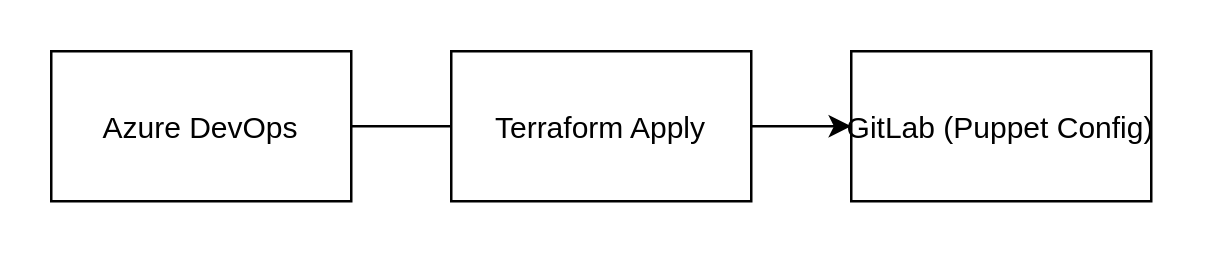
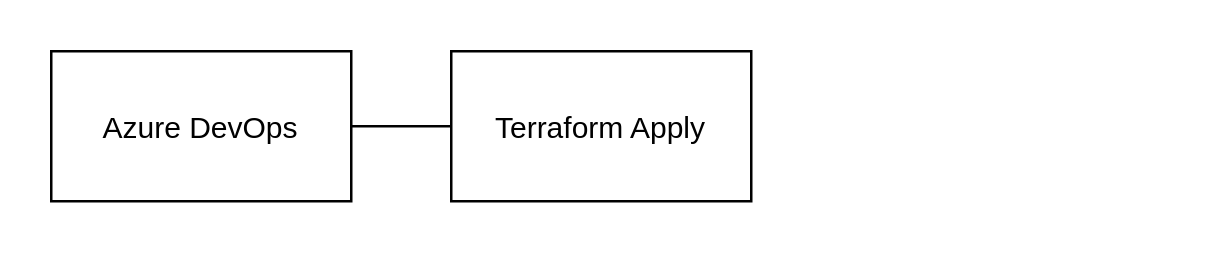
  <mxCell id="0" />
  <mxCell id="1" parent="0" />
  <mxCell id="2" value="Azure DevOps" vertex="1" parent="1"><mxGeometry x="20" y="20" width="120" height="60" as="geometry" /></mxCell>
  <mxCell id="3" value="Terraform Apply" vertex="1" parent="1"><mxGeometry x="180" y="20" width="120" height="60" as="geometry" /></mxCell>
- <mxCell id="4" value="GitLab (Puppet Config)" vertex="1" parent="1"><mxGeometry x="340" y="20" width="120" height="60" as="geometry" /></mxCell>
  <mxCell id="5" edge="1" parent="1" source="2" target="3" style="endArrow=none;"><mxGeometry relative="1" as="geometry" /></mxCell>
- <mxCell id="6" edge="1" parent="1" source="3" target="4"><mxGeometry relative="1" as="geometry" /></mxCell>
